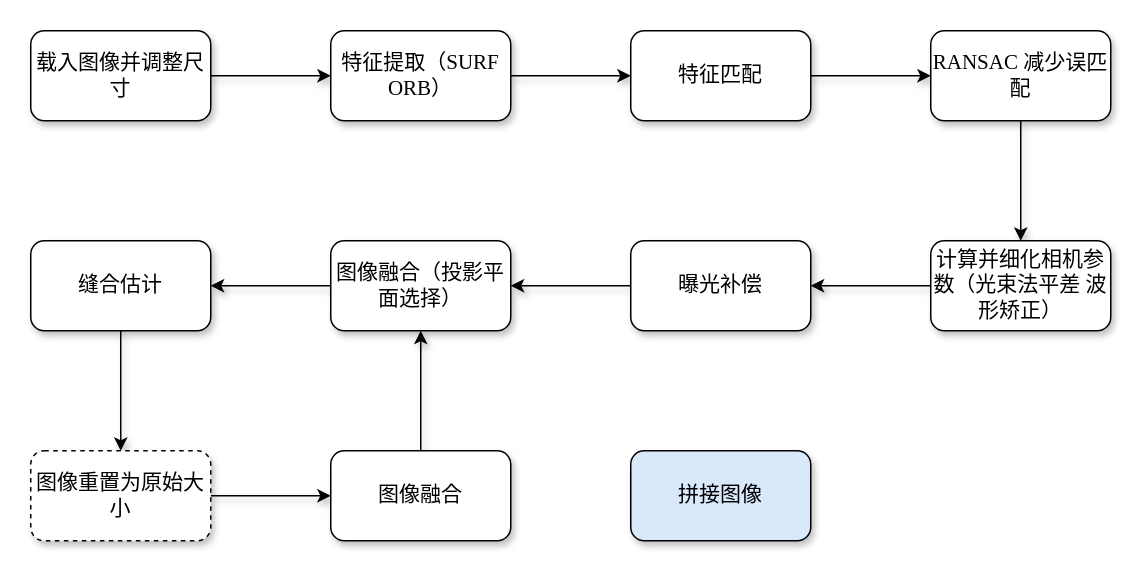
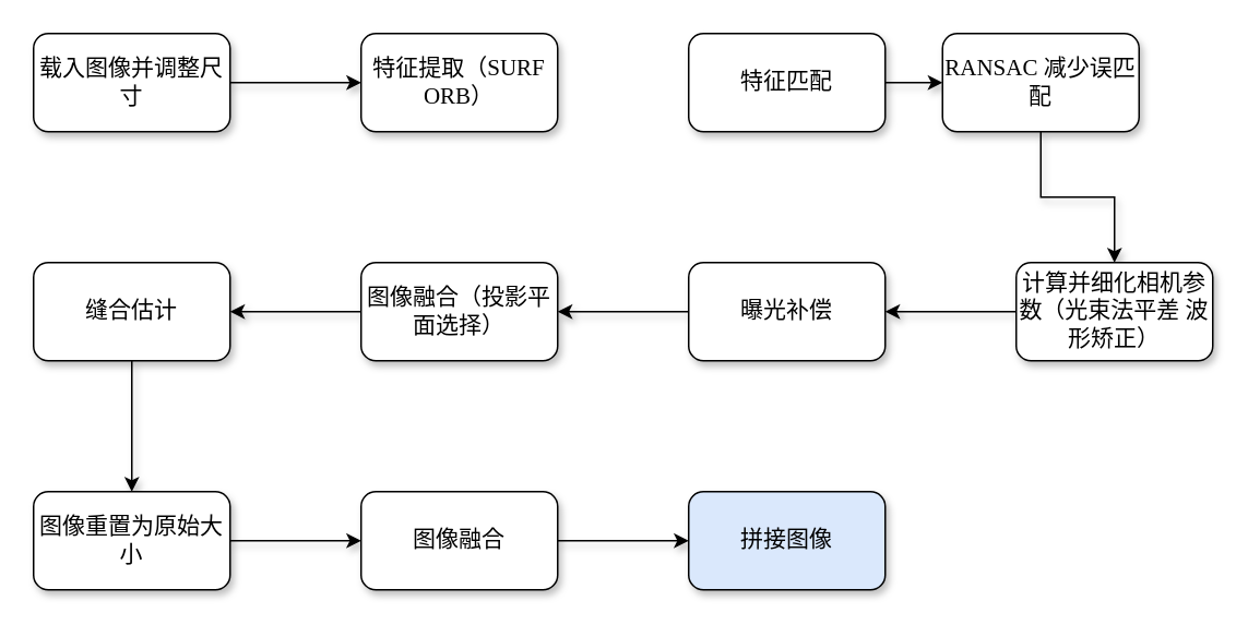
  <mxCell id="0" />
  <mxCell id="1" parent="0" />
  <mxCell id="2" value="" style="edgeStyle=orthogonalEdgeStyle;rounded=0;orthogonalLoop=1;jettySize=auto;html=1;fontFamily=华文黑体;fontSize=14;shadow=1;" edge="1" parent="1" source="3" target="5"><mxGeometry relative="1" as="geometry" /></mxCell>
  <mxCell id="3" value="载入图像并调整尺寸" style="rounded=1;whiteSpace=wrap;html=1;fontFamily=华文黑体;fontSize=14;shadow=1;" vertex="1" parent="1"><mxGeometry x="20" y="20" width="120" height="60" as="geometry" /></mxCell>
- <mxCell id="4" value="" style="edgeStyle=orthogonalEdgeStyle;rounded=0;orthogonalLoop=1;jettySize=auto;html=1;fontFamily=华文黑体;fontSize=14;shadow=1;" edge="1" parent="1" source="5" target="7"><mxGeometry relative="1" as="geometry" /></mxCell>
  <mxCell id="5" value="特征提取（SURF ORB）" style="whiteSpace=wrap;html=1;rounded=1;fontFamily=华文黑体;fontSize=14;shadow=1;" vertex="1" parent="1"><mxGeometry x="220" y="20" width="120" height="60" as="geometry" /></mxCell>
  <mxCell id="6" value="" style="edgeStyle=orthogonalEdgeStyle;rounded=0;orthogonalLoop=1;jettySize=auto;html=1;fontFamily=华文黑体;fontSize=14;shadow=1;" edge="1" parent="1" source="7" target="9"><mxGeometry relative="1" as="geometry" /></mxCell>
  <mxCell id="7" value="特征匹配" style="whiteSpace=wrap;html=1;rounded=1;fontFamily=华文黑体;fontSize=14;shadow=1;" vertex="1" parent="1"><mxGeometry x="420" y="20" width="120" height="60" as="geometry" /></mxCell>
  <mxCell id="8" value="" style="edgeStyle=orthogonalEdgeStyle;rounded=0;orthogonalLoop=1;jettySize=auto;html=1;fontFamily=华文黑体;fontSize=14;shadow=1;" edge="1" parent="1" source="9" target="11"><mxGeometry relative="1" as="geometry" /></mxCell>
- <mxCell id="9" value="RANSAC 减少误匹配" style="whiteSpace=wrap;html=1;rounded=1;fontFamily=华文黑体;fontSize=14;shadow=1;" vertex="1" parent="1"><mxGeometry x="620" y="20" width="120" height="60" as="geometry" /></mxCell>
+ <mxCell id="9" value="RANSAC 减少误匹配" style="whiteSpace=wrap;html=1;rounded=1;fontFamily=华文黑体;fontSize=14;shadow=1;" vertex="1" parent="1"><mxGeometry x="575" y="20" width="120" height="60" as="geometry" /></mxCell>
  <mxCell id="10" value="" style="edgeStyle=orthogonalEdgeStyle;rounded=0;orthogonalLoop=1;jettySize=auto;html=1;fontFamily=华文黑体;fontSize=14;shadow=1;" edge="1" parent="1" source="11" target="13"><mxGeometry relative="1" as="geometry" /></mxCell>
  <mxCell id="11" value="计算并细化相机参数（光束法平差 波形矫正）" style="whiteSpace=wrap;html=1;rounded=1;fontFamily=华文黑体;fontSize=14;shadow=1;" vertex="1" parent="1"><mxGeometry x="620" y="160" width="120" height="60" as="geometry" /></mxCell>
  <mxCell id="12" value="" style="edgeStyle=orthogonalEdgeStyle;rounded=0;orthogonalLoop=1;jettySize=auto;html=1;fontFamily=华文黑体;fontSize=14;shadow=1;" edge="1" parent="1" source="13" target="15"><mxGeometry relative="1" as="geometry" /></mxCell>
  <mxCell id="13" value="曝光补偿" style="whiteSpace=wrap;html=1;rounded=1;fontFamily=华文黑体;fontSize=14;shadow=1;" vertex="1" parent="1"><mxGeometry x="420" y="160" width="120" height="60" as="geometry" /></mxCell>
  <mxCell id="14" value="" style="edgeStyle=orthogonalEdgeStyle;rounded=0;orthogonalLoop=1;jettySize=auto;html=1;fontFamily=华文黑体;fontSize=14;shadow=1;" edge="1" parent="1" source="15" target="17"><mxGeometry relative="1" as="geometry" /></mxCell>
  <mxCell id="15" value="图像融合（投影平面选择）" style="whiteSpace=wrap;html=1;rounded=1;fontFamily=华文黑体;fontSize=14;shadow=1;" vertex="1" parent="1"><mxGeometry x="220" y="160" width="120" height="60" as="geometry" /></mxCell>
  <mxCell id="16" value="" style="edgeStyle=orthogonalEdgeStyle;rounded=0;orthogonalLoop=1;jettySize=auto;html=1;fontFamily=华文黑体;fontSize=14;shadow=1;" edge="1" parent="1" source="17" target="19"><mxGeometry relative="1" as="geometry" /></mxCell>
  <mxCell id="17" value="缝合估计" style="whiteSpace=wrap;html=1;rounded=1;fontFamily=华文黑体;fontSize=14;shadow=1;" vertex="1" parent="1"><mxGeometry x="20" y="160" width="120" height="60" as="geometry" /></mxCell>
  <mxCell id="18" value="" style="edgeStyle=orthogonalEdgeStyle;rounded=0;orthogonalLoop=1;jettySize=auto;html=1;fontFamily=华文黑体;fontSize=14;shadow=1;" edge="1" parent="1" source="19" target="21"><mxGeometry relative="1" as="geometry" /></mxCell>
- <mxCell id="19" value="图像重置为原始大小" style="whiteSpace=wrap;html=1;rounded=1;fontFamily=华文黑体;fontSize=14;shadow=1;dashed=1;" vertex="1" parent="1"><mxGeometry x="20" y="300" width="120" height="60" as="geometry" /></mxCell>
- <mxCell id="20" value="" style="edgeStyle=orthogonalEdgeStyle;rounded=0;orthogonalLoop=1;jettySize=auto;html=1;fontFamily=华文黑体;fontSize=14;shadow=1;" edge="1" parent="1" source="21" target="15"><mxGeometry relative="1" as="geometry" /></mxCell>
+ <mxCell id="19" value="图像重置为原始大小" style="whiteSpace=wrap;html=1;rounded=1;fontFamily=华文黑体;fontSize=14;shadow=1;" vertex="1" parent="1"><mxGeometry x="20" y="300" width="120" height="60" as="geometry" /></mxCell>
+ <mxCell id="20" value="" style="edgeStyle=orthogonalEdgeStyle;rounded=0;orthogonalLoop=1;jettySize=auto;html=1;fontFamily=华文黑体;fontSize=14;shadow=1;" edge="1" parent="1" source="21" target="22"><mxGeometry relative="1" as="geometry" /></mxCell>
  <mxCell id="21" value="图像融合" style="whiteSpace=wrap;html=1;rounded=1;fontFamily=华文黑体;fontSize=14;shadow=1;" vertex="1" parent="1"><mxGeometry x="220" y="300" width="120" height="60" as="geometry" /></mxCell>
  <mxCell id="22" value="拼接图像&lt;br style=&quot;font-size: 14px;&quot;&gt;" style="whiteSpace=wrap;html=1;rounded=1;fontFamily=华文黑体;fontSize=14;shadow=1;fillColor=#dae8fc;" vertex="1" parent="1"><mxGeometry x="420" y="300" width="120" height="60" as="geometry" /></mxCell>
